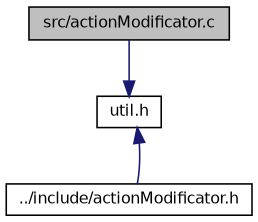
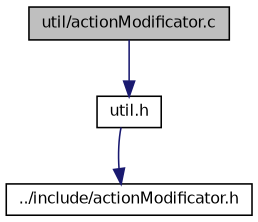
  digraph {
    fontname="DejaVu Sans"
    node [color=black fillcolor=white fontname="DejaVu Sans" fontsize=10 shape=record style=filled]
    edge [color=midnightblue fontname="DejaVu Sans" fontsize=10 labelfontname=Helvetica labelfontsize=10 style=solid]
-   n1 [fillcolor=grey75 fontcolor=black height=0.2 label="src/actionModificator.c" width=0.4]
+   n1 [fillcolor=grey75 fontcolor=black height=0.2 label="util/actionModificator.c" width=0.4]
    n2 [height=0.2 label="util.h" width=0.4]
    n3 [height=0.2 label="../include/actionModificator.h" width=0.4]
    n1 -> n2
-   n3 -> n2
+   n2 -> n3
  }
